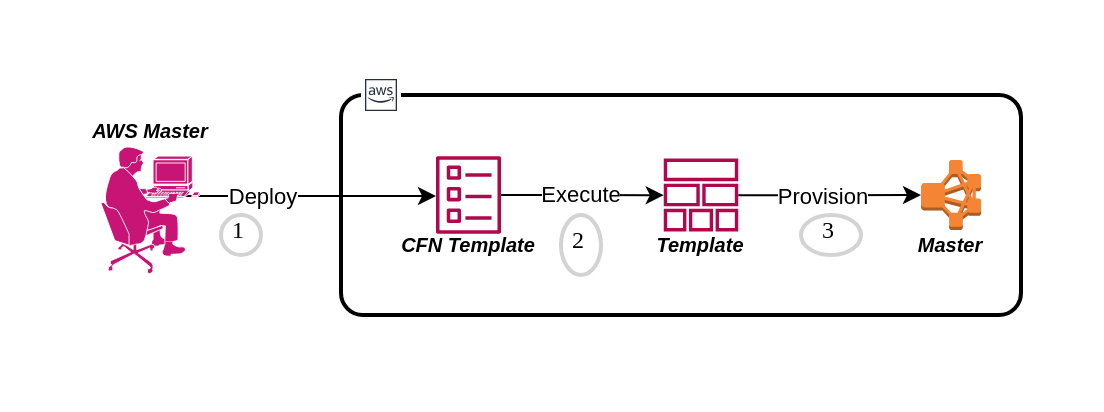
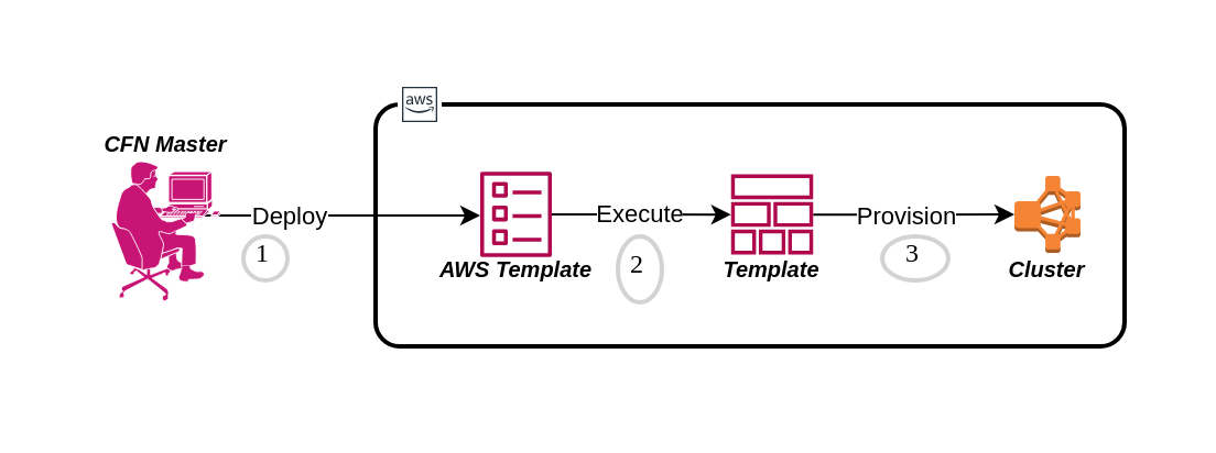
  <mxCell id="0" />
  <mxCell id="1" parent="0" />
  <mxCell id="2" style="edgeStyle=orthogonalEdgeStyle;rounded=0;orthogonalLoop=1;jettySize=auto;html=1;" edge="1" parent="1" target="8"><mxGeometry relative="1" as="geometry"><mxPoint x="90" y="97.486" as="sourcePoint" /><Array as="points"><mxPoint x="154" y="97" /><mxPoint x="154" y="97" /></Array></mxGeometry></mxCell>
  <mxCell id="3" value="Deploy" style="edgeLabel;html=1;align=center;verticalAlign=middle;resizable=0;points=[];" vertex="1" connectable="0" parent="2"><mxGeometry x="-0.233" y="1" relative="1" as="geometry"><mxPoint x="-9" y="1" as="offset" /></mxGeometry></mxCell>
  <mxCell id="4" value="" style="rounded=1;arcSize=10;dashed=0;fillColor=none;gradientColor=none;strokeWidth=2;" vertex="1" parent="1"><mxGeometry x="170" y="47" width="340" height="110" as="geometry" /></mxCell>
  <mxCell id="5" value="" style="sketch=0;outlineConnect=0;fontColor=#232F3E;gradientColor=none;strokeColor=#232F3E;fillColor=#ffffff;dashed=0;verticalLabelPosition=bottom;verticalAlign=top;align=center;html=1;fontSize=12;fontStyle=0;aspect=fixed;shape=mxgraph.aws4.resourceIcon;resIcon=mxgraph.aws4.aws_cloud;" vertex="1" parent="1"><mxGeometry x="180" y="37" width="20" height="20" as="geometry" /></mxCell>
  <mxCell id="6" style="edgeStyle=orthogonalEdgeStyle;rounded=0;orthogonalLoop=1;jettySize=auto;html=1;" edge="1" parent="1" source="8" target="11"><mxGeometry relative="1" as="geometry" /></mxCell>
  <mxCell id="7" value="Execute" style="edgeLabel;html=1;align=center;verticalAlign=middle;resizable=0;points=[];" vertex="1" connectable="0" parent="6"><mxGeometry x="-0.205" relative="1" as="geometry"><mxPoint x="7" y="-1" as="offset" /></mxGeometry></mxCell>
  <mxCell id="8" value="" style="sketch=0;outlineConnect=0;fontColor=#232F3E;gradientColor=none;fillColor=#B0084D;strokeColor=none;dashed=0;verticalLabelPosition=bottom;verticalAlign=top;align=center;html=1;fontSize=12;fontStyle=0;aspect=fixed;pointerEvents=1;shape=mxgraph.aws4.template;" vertex="1" parent="1"><mxGeometry x="217.5" y="77.5" width="32.5" height="39" as="geometry" /></mxCell>
  <mxCell id="9" style="edgeStyle=orthogonalEdgeStyle;rounded=0;orthogonalLoop=1;jettySize=auto;html=1;entryX=0;entryY=0.5;entryDx=0;entryDy=0;entryPerimeter=0;" edge="1" parent="1" source="11" target="12"><mxGeometry relative="1" as="geometry" /></mxCell>
  <mxCell id="10" value="Provision" style="edgeLabel;html=1;align=center;verticalAlign=middle;resizable=0;points=[];" vertex="1" connectable="0" parent="9"><mxGeometry x="-0.256" relative="1" as="geometry"><mxPoint x="8" as="offset" /></mxGeometry></mxCell>
  <mxCell id="11" value="" style="sketch=0;outlineConnect=0;fontColor=#232F3E;gradientColor=none;fillColor=#B0084D;strokeColor=none;dashed=0;verticalLabelPosition=bottom;verticalAlign=top;align=center;html=1;fontSize=12;fontStyle=0;aspect=fixed;pointerEvents=1;shape=mxgraph.aws4.stack;" vertex="1" parent="1"><mxGeometry x="331.27" y="78.75" width="37.46" height="36.5" as="geometry" /></mxCell>
  <mxCell id="12" value="" style="outlineConnect=0;dashed=0;verticalLabelPosition=bottom;verticalAlign=top;align=center;html=1;shape=mxgraph.aws3.emr_cluster;fillColor=#F58534;gradientColor=none;" vertex="1" parent="1"><mxGeometry x="460" y="79.5" width="30" height="35" as="geometry" /></mxCell>
- <mxCell id="13" value="&lt;font style=&quot;font-size: 10px;&quot;&gt;CFN Template&lt;/font&gt;" style="text;html=1;strokeColor=none;fillColor=none;align=center;verticalAlign=middle;whiteSpace=wrap;rounded=0;fontStyle=3" vertex="1" parent="1"><mxGeometry x="196.88" y="107" width="73.75" height="30" as="geometry" /></mxCell>
+ <mxCell id="13" value="&lt;font style=&quot;font-size: 10px;&quot;&gt;AWS Template&lt;/font&gt;" style="text;html=1;strokeColor=none;fillColor=none;align=center;verticalAlign=middle;whiteSpace=wrap;rounded=0;fontStyle=3" vertex="1" parent="1"><mxGeometry x="196.88" y="107" width="73.75" height="30" as="geometry" /></mxCell>
  <mxCell id="14" value="&lt;font style=&quot;font-size: 10px;&quot;&gt;Template&lt;/font&gt;" style="text;html=1;strokeColor=none;fillColor=none;align=center;verticalAlign=middle;whiteSpace=wrap;rounded=0;fontStyle=3" vertex="1" parent="1"><mxGeometry x="313.12" y="107" width="73.75" height="30" as="geometry" /></mxCell>
- <mxCell id="15" value="&lt;font style=&quot;font-size: 10px;&quot;&gt;Master&lt;/font&gt;" style="text;html=1;strokeColor=none;fillColor=none;align=center;verticalAlign=middle;whiteSpace=wrap;rounded=0;fontStyle=3" vertex="1" parent="1"><mxGeometry x="438.13" y="107" width="73.75" height="30" as="geometry" /></mxCell>
+ <mxCell id="15" value="&lt;font style=&quot;font-size: 10px;&quot;&gt;Cluster&lt;/font&gt;" style="text;html=1;strokeColor=none;fillColor=none;align=center;verticalAlign=middle;whiteSpace=wrap;rounded=0;fontStyle=3" vertex="1" parent="1"><mxGeometry x="438.13" y="107" width="73.75" height="30" as="geometry" /></mxCell>
  <mxCell id="16" value="" style="rounded=1;whiteSpace=wrap;html=1;fillColor=none;strokeColor=#ffffff;" vertex="1" parent="1"><mxGeometry x="20" y="20.62" width="510" height="162.75" as="geometry" /></mxCell>
  <mxCell id="17" value="" style="shape=mxgraph.cisco.people.pc_man;html=1;pointerEvents=1;dashed=0;fillColor=#c81474;strokeColor=#ffffff;strokeWidth=2;verticalLabelPosition=bottom;verticalAlign=top;align=center;outlineConnect=0;" vertex="1" parent="1"><mxGeometry x="50" y="72.5" width="50" height="64.5" as="geometry" /></mxCell>
- <mxCell id="18" value="&lt;font style=&quot;font-size: 10px;&quot;&gt;AWS Master&lt;/font&gt;" style="text;html=1;strokeColor=none;fillColor=none;align=center;verticalAlign=middle;whiteSpace=wrap;rounded=0;fontStyle=3" vertex="1" parent="1"><mxGeometry x="44.06" y="52" width="61.87" height="25.5" as="geometry" /></mxCell>
+ <mxCell id="18" value="&lt;font style=&quot;font-size: 10px;&quot;&gt;CFN Master&lt;/font&gt;" style="text;html=1;strokeColor=none;fillColor=none;align=center;verticalAlign=middle;whiteSpace=wrap;rounded=0;fontStyle=3" vertex="1" parent="1"><mxGeometry x="44.06" y="52" width="61.87" height="25.5" as="geometry" /></mxCell>
  <mxCell id="19" value="1" style="ellipse;whiteSpace=wrap;html=1;aspect=fixed;strokeWidth=2;fontFamily=Tahoma;spacingBottom=4;spacingRight=2;strokeColor=#d3d3d3;" vertex="1" parent="1"><mxGeometry x="110" y="107" width="20" height="20" as="geometry" /></mxCell>
  <mxCell id="20" value="2" style="ellipse;whiteSpace=wrap;html=1;aspect=fixed;strokeWidth=2;fontFamily=Tahoma;spacingBottom=4;spacingRight=2;strokeColor=#d3d3d3;" vertex="1" parent="1"><mxGeometry x="280" y="107" width="20" height="30" as="geometry" /></mxCell>
  <mxCell id="21" value="3" style="ellipse;whiteSpace=wrap;html=1;aspect=fixed;strokeWidth=2;fontFamily=Tahoma;spacingBottom=4;spacingRight=2;strokeColor=#d3d3d3;" vertex="1" parent="1"><mxGeometry x="400" y="107" width="30" height="20" as="geometry" /></mxCell>
